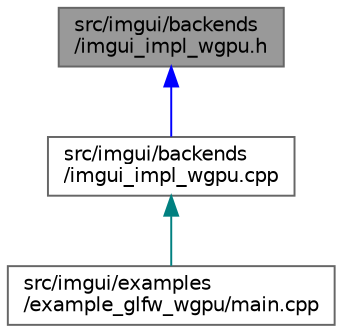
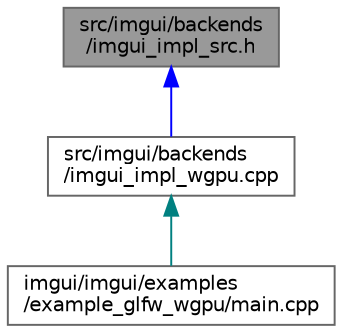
  digraph {
    node [color=grey40 fillcolor=white fontname=Helvetica fontsize=10 shape=box style=filled]
    edge [dir=back fontname=Helvetica fontsize=10 labelfontname=Helvetica labelfontsize=10 style=solid]
-   n1 [color=gray40 fillcolor=grey60 fontcolor=black height=0.2 label="src/imgui/backends\l/imgui_impl_wgpu.h" width=0.4]
+   n1 [color=gray40 fillcolor=grey60 fontcolor=black height=0.2 label="src/imgui/backends\l/imgui_impl_src.h" width=0.4]
    n2 [height=0.2 label="src/imgui/backends\l/imgui_impl_wgpu.cpp" width=0.4]
-   n3 [height=0.2 label="src/imgui/examples\l/example_glfw_wgpu/main.cpp" width=0.4]
+   n3 [height=0.2 label="imgui/imgui/examples\l/example_glfw_wgpu/main.cpp" width=0.4]
    n1 -> n2 [color=blue]
    n2 -> n3 [color=teal]
  }
